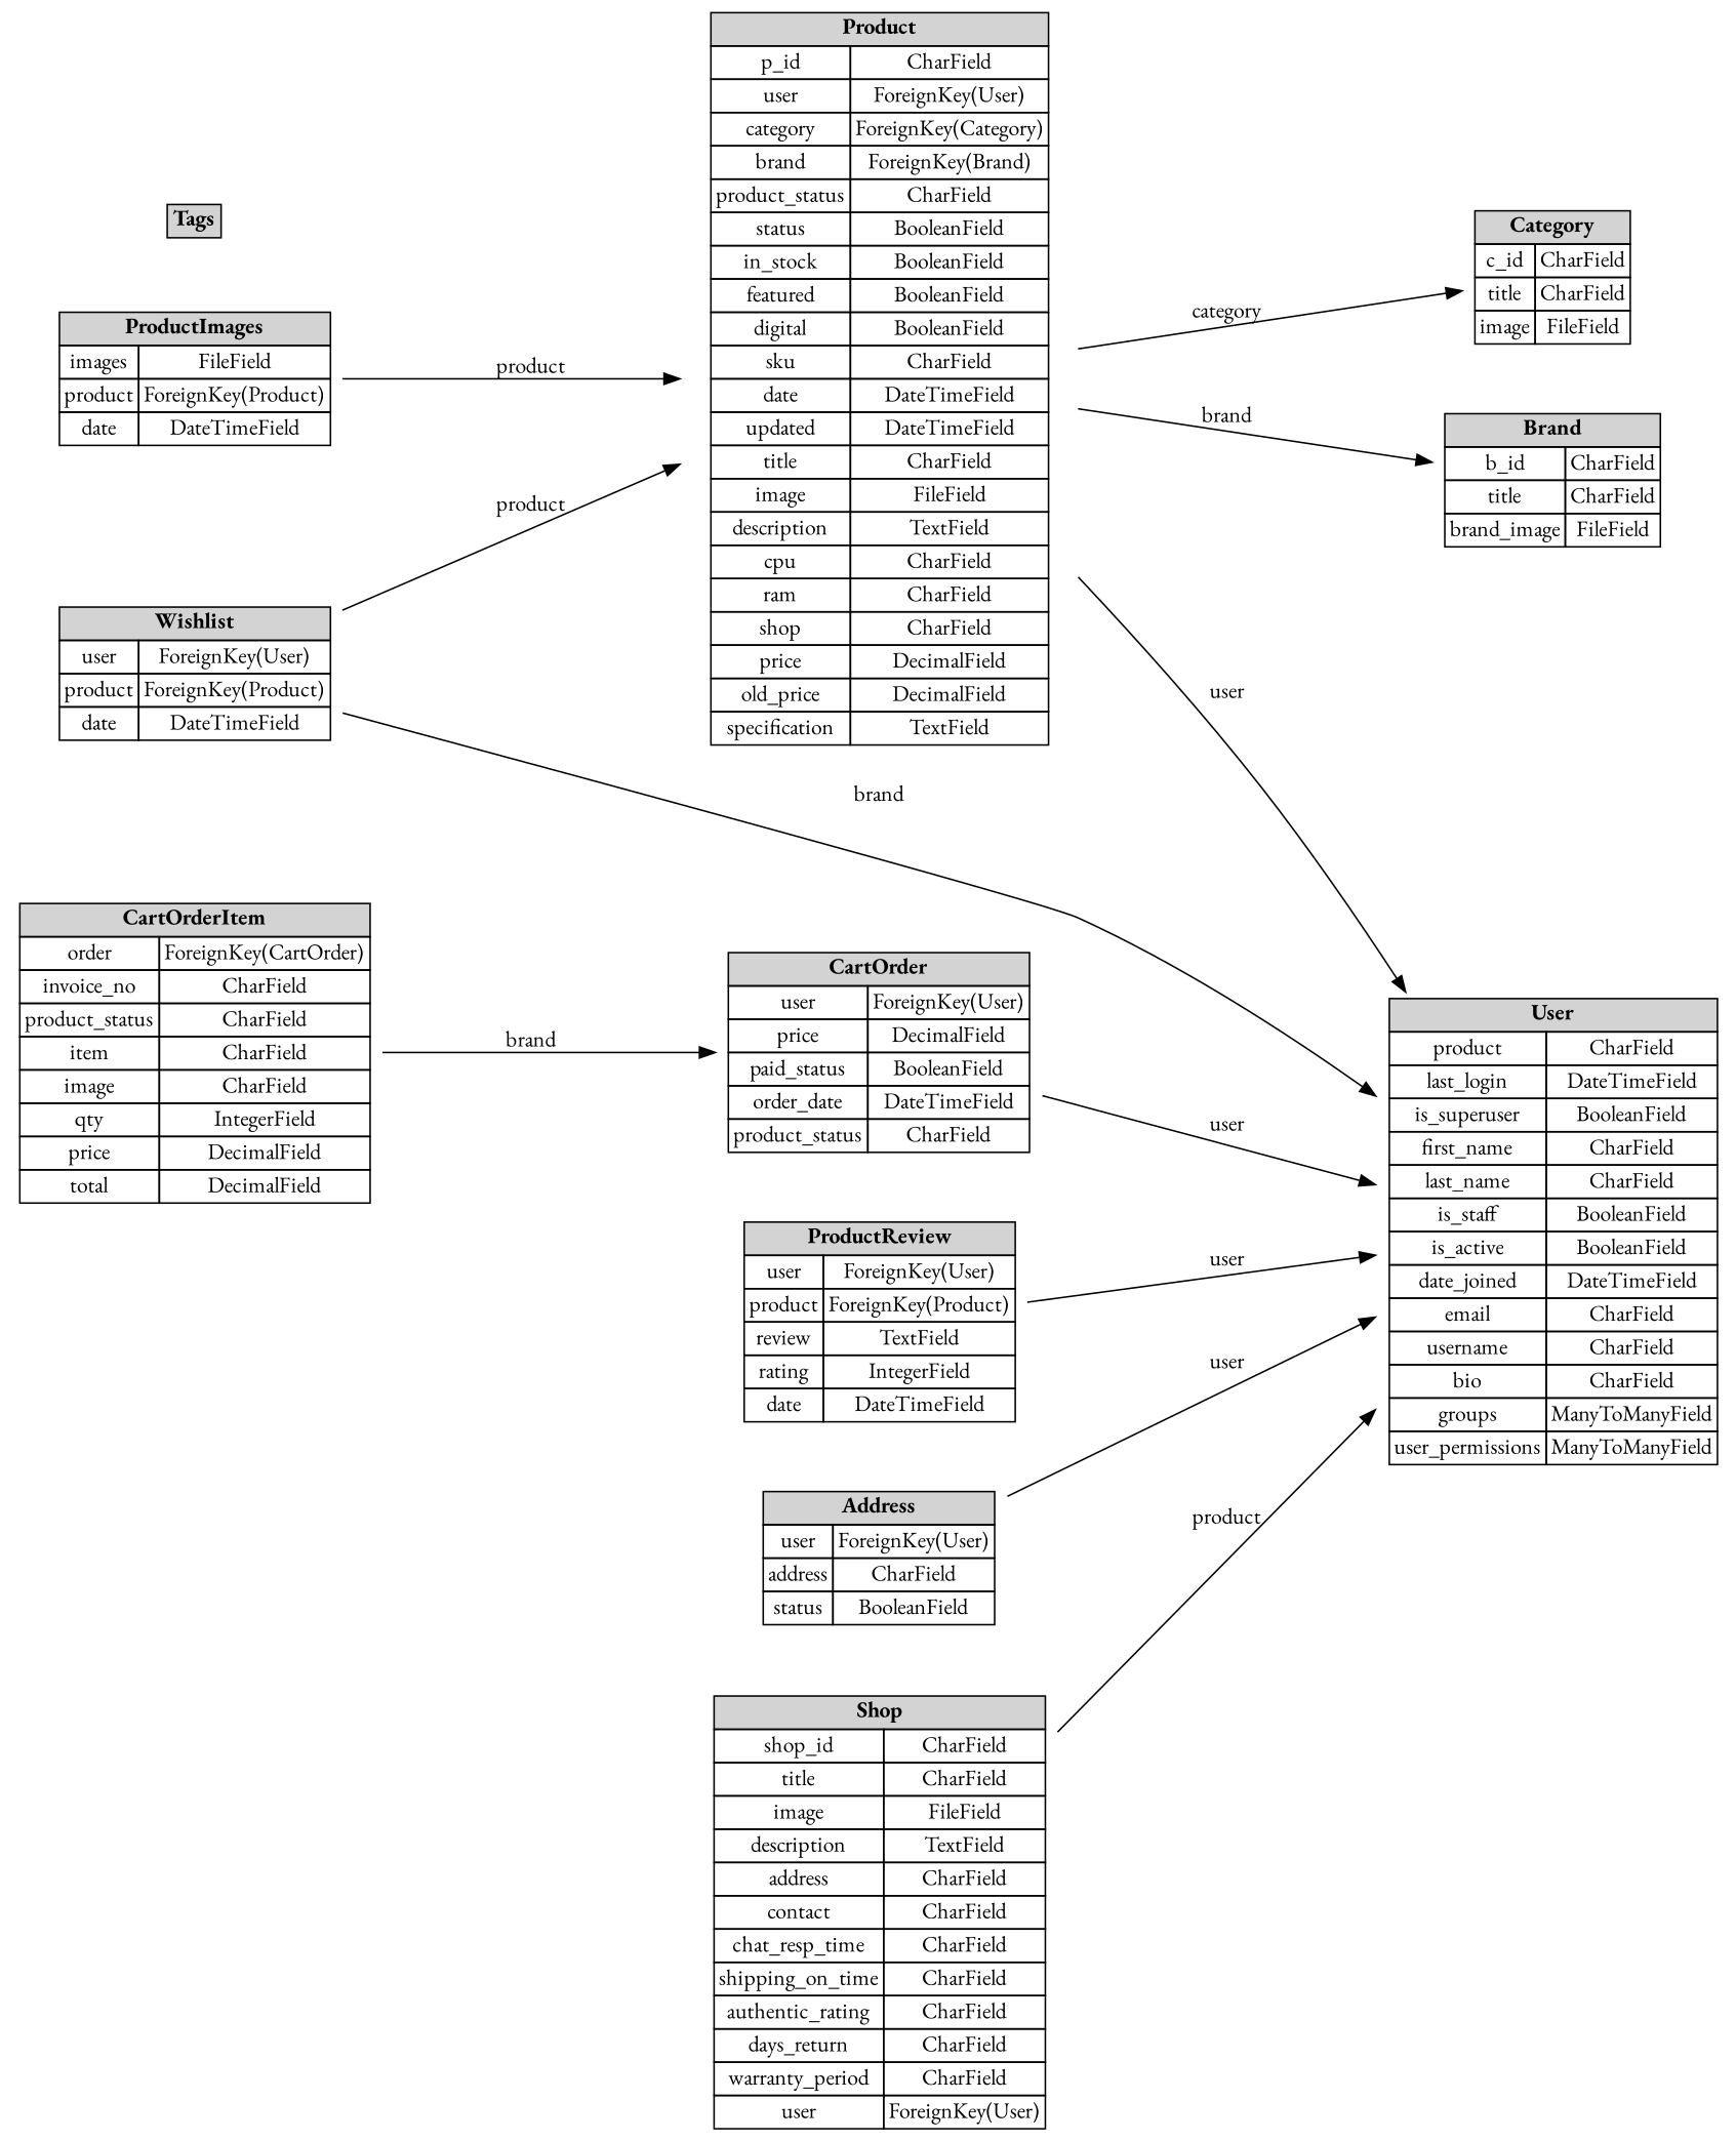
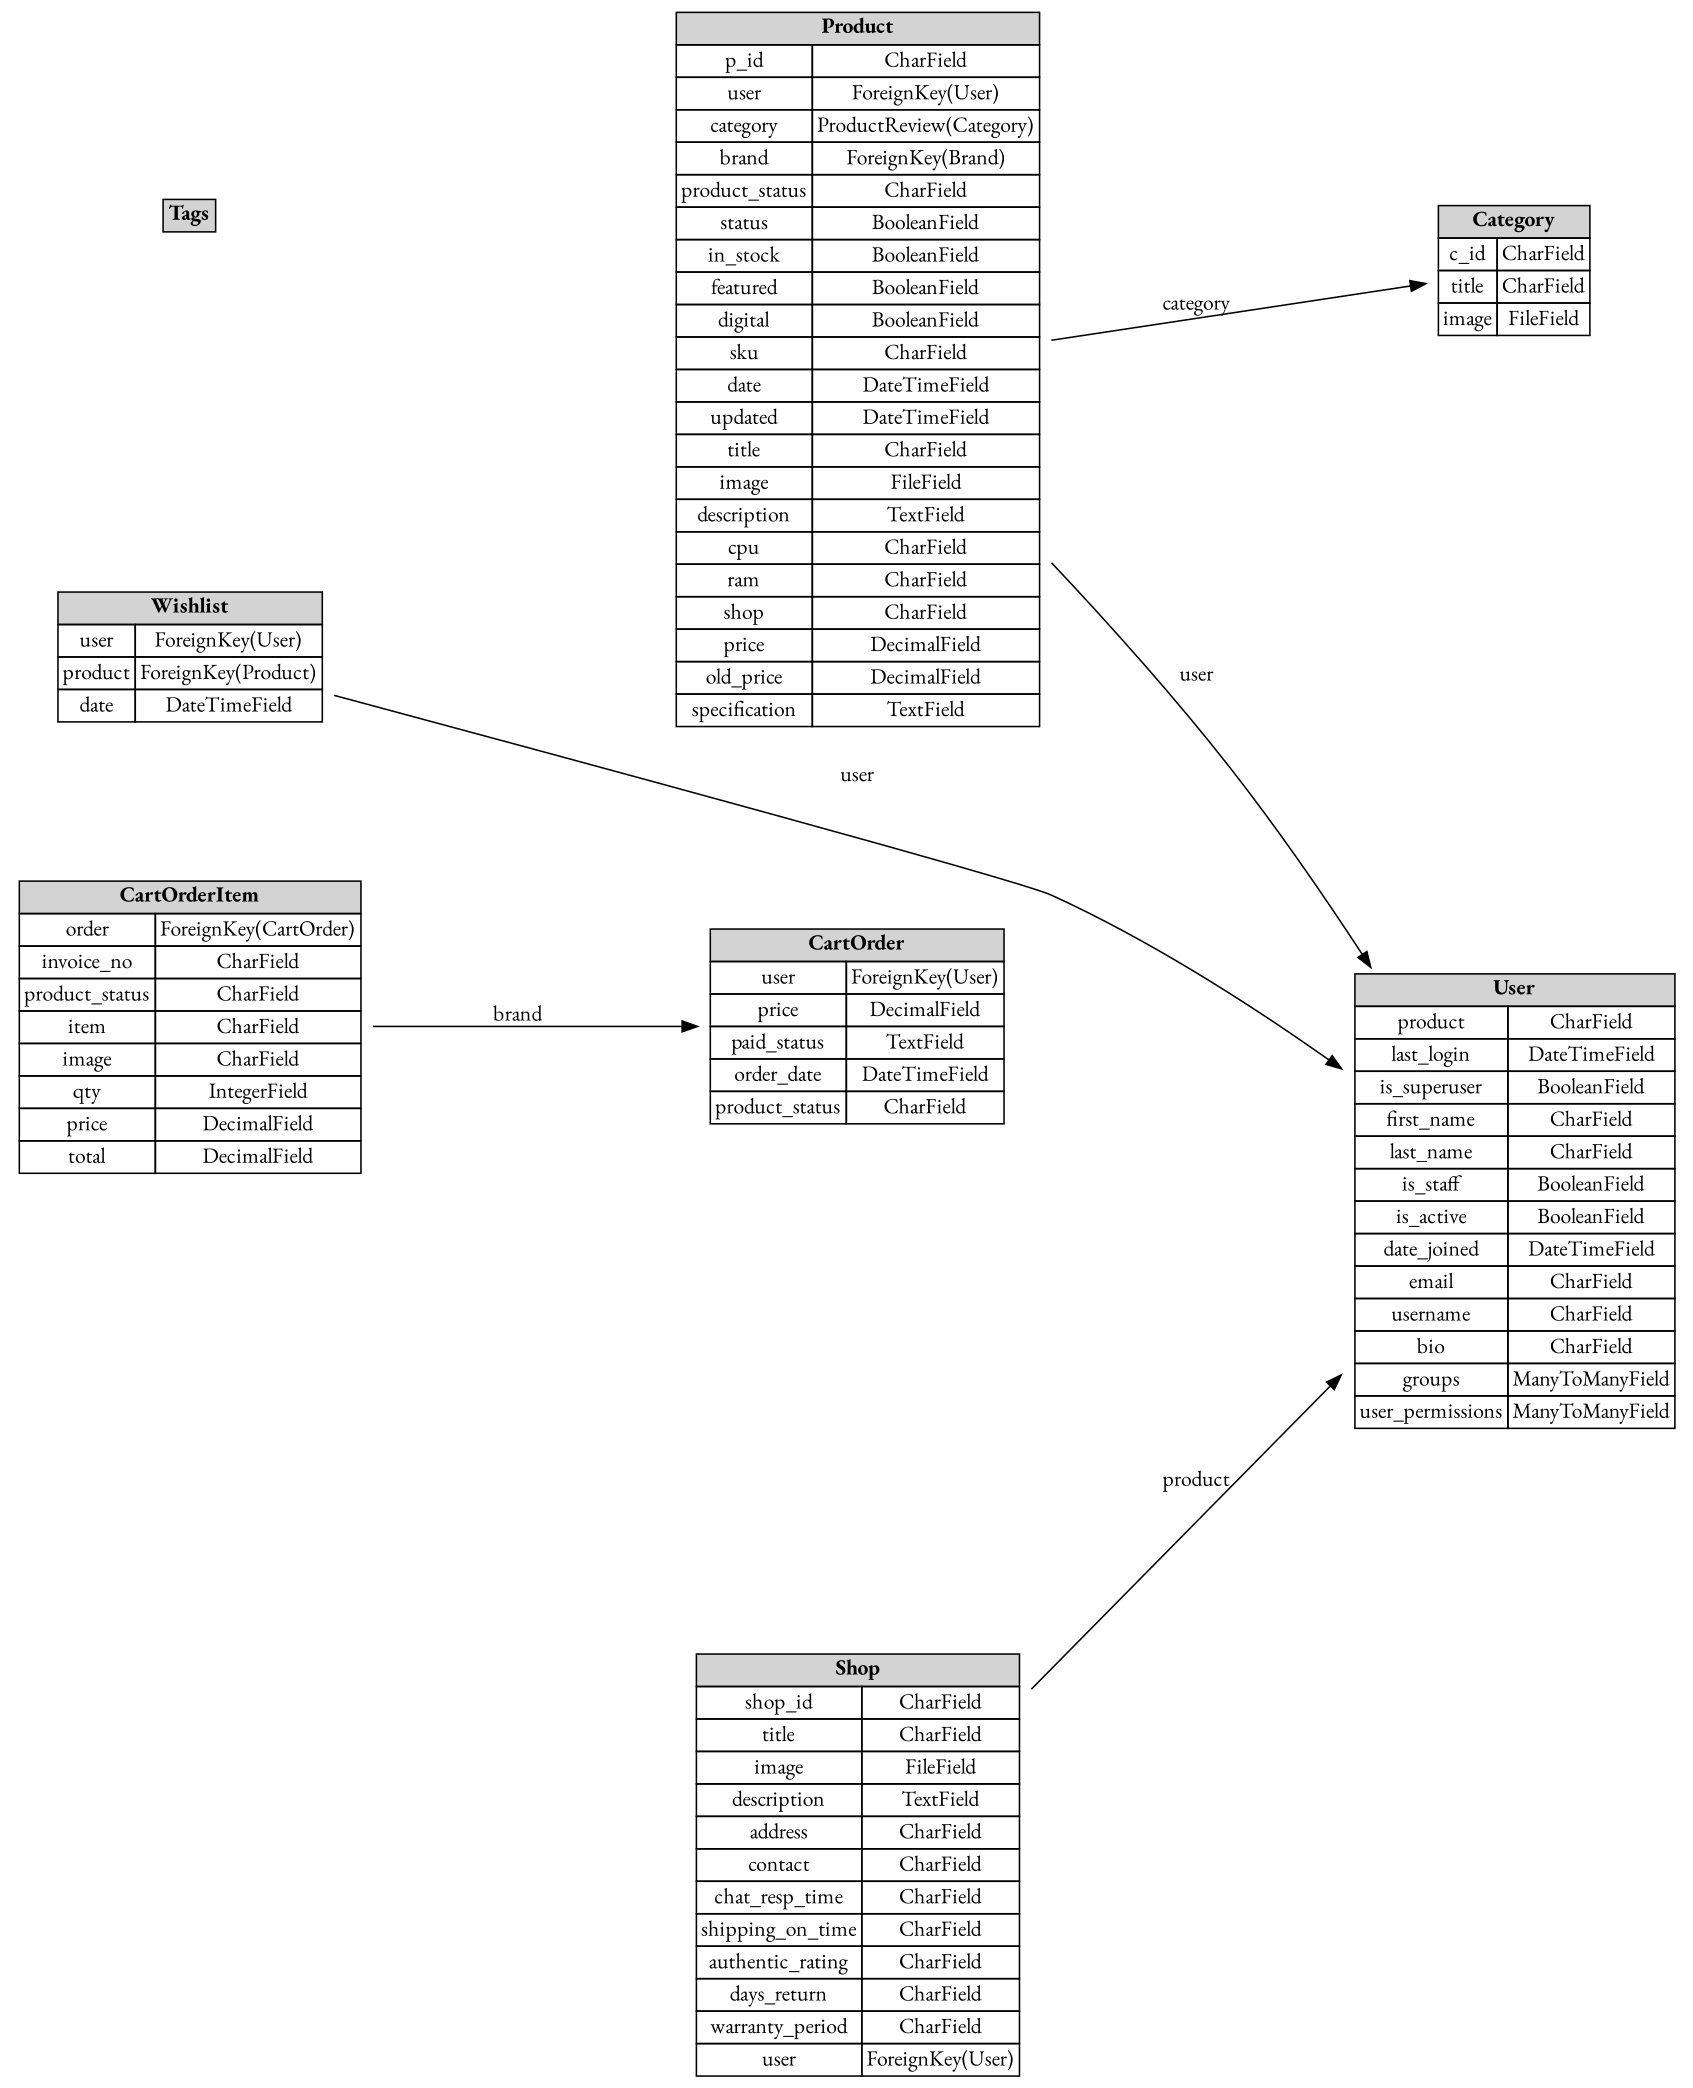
  digraph {
    concentrate=True
    fontname="EB Garamond"
    nodesep=0.5
    rankdir=LR
    ranksep=2.0
    splines=True
    node [fontname="EB Garamond" shape=none]
    edge [fontname="EB Garamond"]
-   n1 [label=<<TABLE BORDER="0" CELLBORDER="1" CELLSPACING="0"><TR><TD COLSPAN="2" BGCOLOR="lightgrey"><B>ProductImages</B></TD></TR><TR><TD>images</TD><TD>FileField</TD></TR><TR><TD>product</TD><TD>ForeignKey(Product)</TD></TR><TR><TD>date</TD><TD>DateTimeField</TD></TR></TABLE>>]
-   n2 [label=<<TABLE BORDER="0" CELLBORDER="1" CELLSPACING="0"><TR><TD COLSPAN="2" BGCOLOR="lightgrey"><B>Product</B></TD></TR><TR><TD>p_id</TD><TD>CharField</TD></TR><TR><TD>user</TD><TD>ForeignKey(User)</TD></TR><TR><TD>category</TD><TD>ForeignKey(Category)</TD></TR><TR><TD>brand</TD><TD>ForeignKey(Brand)</TD></TR><TR><TD>product_status</TD><TD>CharField</TD></TR><TR><TD>status</TD><TD>BooleanField</TD></TR><TR><TD>in_stock</TD><TD>BooleanField</TD></TR><TR><TD>featured</TD><TD>BooleanField</TD></TR><TR><TD>digital</TD><TD>BooleanField</TD></TR><TR><TD>sku</TD><TD>CharField</TD></TR><TR><TD>date</TD><TD>DateTimeField</TD></TR><TR><TD>updated</TD><TD>DateTimeField</TD></TR><TR><TD>title</TD><TD>CharField</TD></TR><TR><TD>image</TD><TD>FileField</TD></TR><TR><TD>description</TD><TD>TextField</TD></TR><TR><TD>cpu</TD><TD>CharField</TD></TR><TR><TD>ram</TD><TD>CharField</TD></TR><TR><TD>shop</TD><TD>CharField</TD></TR><TR><TD>price</TD><TD>DecimalField</TD></TR><TR><TD>old_price</TD><TD>DecimalField</TD></TR><TR><TD>specification</TD><TD>TextField</TD></TR></TABLE>>]
+   n2 [label=<<TABLE BORDER="0" CELLBORDER="1" CELLSPACING="0"><TR><TD COLSPAN="2" BGCOLOR="lightgrey"><B>Product</B></TD></TR><TR><TD>p_id</TD><TD>CharField</TD></TR><TR><TD>user</TD><TD>ForeignKey(User)</TD></TR><TR><TD>category</TD><TD>ProductReview(Category)</TD></TR><TR><TD>brand</TD><TD>ForeignKey(Brand)</TD></TR><TR><TD>product_status</TD><TD>CharField</TD></TR><TR><TD>status</TD><TD>BooleanField</TD></TR><TR><TD>in_stock</TD><TD>BooleanField</TD></TR><TR><TD>featured</TD><TD>BooleanField</TD></TR><TR><TD>digital</TD><TD>BooleanField</TD></TR><TR><TD>sku</TD><TD>CharField</TD></TR><TR><TD>date</TD><TD>DateTimeField</TD></TR><TR><TD>updated</TD><TD>DateTimeField</TD></TR><TR><TD>title</TD><TD>CharField</TD></TR><TR><TD>image</TD><TD>FileField</TD></TR><TR><TD>description</TD><TD>TextField</TD></TR><TR><TD>cpu</TD><TD>CharField</TD></TR><TR><TD>ram</TD><TD>CharField</TD></TR><TR><TD>shop</TD><TD>CharField</TD></TR><TR><TD>price</TD><TD>DecimalField</TD></TR><TR><TD>old_price</TD><TD>DecimalField</TD></TR><TR><TD>specification</TD><TD>TextField</TD></TR></TABLE>>]
    n3 [label=<<TABLE BORDER="0" CELLBORDER="1" CELLSPACING="0"><TR><TD COLSPAN="2" BGCOLOR="lightgrey"><B>User</B></TD></TR><TR><TD>product</TD><TD>CharField</TD></TR><TR><TD>last_login</TD><TD>DateTimeField</TD></TR><TR><TD>is_superuser</TD><TD>BooleanField</TD></TR><TR><TD>first_name</TD><TD>CharField</TD></TR><TR><TD>last_name</TD><TD>CharField</TD></TR><TR><TD>is_staff</TD><TD>BooleanField</TD></TR><TR><TD>is_active</TD><TD>BooleanField</TD></TR><TR><TD>date_joined</TD><TD>DateTimeField</TD></TR><TR><TD>email</TD><TD>CharField</TD></TR><TR><TD>username</TD><TD>CharField</TD></TR><TR><TD>bio</TD><TD>CharField</TD></TR><TR><TD>groups</TD><TD>ManyToManyField</TD></TR><TR><TD>user_permissions</TD><TD>ManyToManyField</TD></TR></TABLE>>]
-   n4 [label=<<TABLE BORDER="0" CELLBORDER="1" CELLSPACING="0"><TR><TD COLSPAN="2" BGCOLOR="lightgrey"><B>Brand</B></TD></TR><TR><TD>b_id</TD><TD>CharField</TD></TR><TR><TD>title</TD><TD>CharField</TD></TR><TR><TD>brand_image</TD><TD>FileField</TD></TR></TABLE>>]
    n5 [label=<<TABLE BORDER="0" CELLBORDER="1" CELLSPACING="0"><TR><TD COLSPAN="2" BGCOLOR="lightgrey"><B>Category</B></TD></TR><TR><TD>c_id</TD><TD>CharField</TD></TR><TR><TD>title</TD><TD>CharField</TD></TR><TR><TD>image</TD><TD>FileField</TD></TR></TABLE>>]
-   n6 [label=<<TABLE BORDER="0" CELLBORDER="1" CELLSPACING="0"><TR><TD COLSPAN="2" BGCOLOR="lightgrey"><B>ProductReview</B></TD></TR><TR><TD>user</TD><TD>ForeignKey(User)</TD></TR><TR><TD>product</TD><TD>ForeignKey(Product)</TD></TR><TR><TD>review</TD><TD>TextField</TD></TR><TR><TD>rating</TD><TD>IntegerField</TD></TR><TR><TD>date</TD><TD>DateTimeField</TD></TR></TABLE>>]
-   n7 [label=<<TABLE BORDER="0" CELLBORDER="1" CELLSPACING="0"><TR><TD COLSPAN="2" BGCOLOR="lightgrey"><B>Address</B></TD></TR><TR><TD>user</TD><TD>ForeignKey(User)</TD></TR><TR><TD>address</TD><TD>CharField</TD></TR><TR><TD>status</TD><TD>BooleanField</TD></TR></TABLE>>]
    n8 [label=<<TABLE BORDER="0" CELLBORDER="1" CELLSPACING="0"><TR><TD COLSPAN="2" BGCOLOR="lightgrey"><B>Shop</B></TD></TR><TR><TD>shop_id</TD><TD>CharField</TD></TR><TR><TD>title</TD><TD>CharField</TD></TR><TR><TD>image</TD><TD>FileField</TD></TR><TR><TD>description</TD><TD>TextField</TD></TR><TR><TD>address</TD><TD>CharField</TD></TR><TR><TD>contact</TD><TD>CharField</TD></TR><TR><TD>chat_resp_time</TD><TD>CharField</TD></TR><TR><TD>shipping_on_time</TD><TD>CharField</TD></TR><TR><TD>authentic_rating</TD><TD>CharField</TD></TR><TR><TD>days_return</TD><TD>CharField</TD></TR><TR><TD>warranty_period</TD><TD>CharField</TD></TR><TR><TD>user</TD><TD>ForeignKey(User)</TD></TR></TABLE>>]
    n9 [label=<<TABLE BORDER="0" CELLBORDER="1" CELLSPACING="0"><TR><TD COLSPAN="2" BGCOLOR="lightgrey"><B>CartOrderItem</B></TD></TR><TR><TD>order</TD><TD>ForeignKey(CartOrder)</TD></TR><TR><TD>invoice_no</TD><TD>CharField</TD></TR><TR><TD>product_status</TD><TD>CharField</TD></TR><TR><TD>item</TD><TD>CharField</TD></TR><TR><TD>image</TD><TD>CharField</TD></TR><TR><TD>qty</TD><TD>IntegerField</TD></TR><TR><TD>price</TD><TD>DecimalField</TD></TR><TR><TD>total</TD><TD>DecimalField</TD></TR></TABLE>>]
-   n10 [label=<<TABLE BORDER="0" CELLBORDER="1" CELLSPACING="0"><TR><TD COLSPAN="2" BGCOLOR="lightgrey"><B>CartOrder</B></TD></TR><TR><TD>user</TD><TD>ForeignKey(User)</TD></TR><TR><TD>price</TD><TD>DecimalField</TD></TR><TR><TD>paid_status</TD><TD>BooleanField</TD></TR><TR><TD>order_date</TD><TD>DateTimeField</TD></TR><TR><TD>product_status</TD><TD>CharField</TD></TR></TABLE>>]
+   n10 [label=<<TABLE BORDER="0" CELLBORDER="1" CELLSPACING="0"><TR><TD COLSPAN="2" BGCOLOR="lightgrey"><B>CartOrder</B></TD></TR><TR><TD>user</TD><TD>ForeignKey(User)</TD></TR><TR><TD>price</TD><TD>DecimalField</TD></TR><TR><TD>paid_status</TD><TD>TextField</TD></TR><TR><TD>order_date</TD><TD>DateTimeField</TD></TR><TR><TD>product_status</TD><TD>CharField</TD></TR></TABLE>>]
    n11 [label=<<TABLE BORDER="0" CELLBORDER="1" CELLSPACING="0"><TR><TD COLSPAN="2" BGCOLOR="lightgrey"><B>Tags</B></TD></TR></TABLE>>]
    n12 [label=<<TABLE BORDER="0" CELLBORDER="1" CELLSPACING="0"><TR><TD COLSPAN="2" BGCOLOR="lightgrey"><B>Wishlist</B></TD></TR><TR><TD>user</TD><TD>ForeignKey(User)</TD></TR><TR><TD>product</TD><TD>ForeignKey(Product)</TD></TR><TR><TD>date</TD><TD>DateTimeField</TD></TR></TABLE>>]
-   n1 -> n2 [label=product]
    n2 -> n3 [label=user]
-   n2 -> n4 [label=brand]
    n2 -> n5 [label=category]
-   n6 -> n3 [label=user]
-   n7 -> n3 [label=user]
    n8 -> n3 [label=product]
    n9 -> n10 [label=brand]
-   n10 -> n3 [label=user]
-   n12 -> n2 [label=product]
-   n12 -> n3 [label=brand]
+   n12 -> n3 [label=user]
  }
